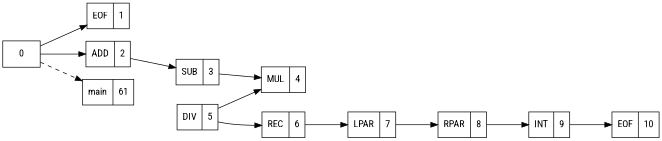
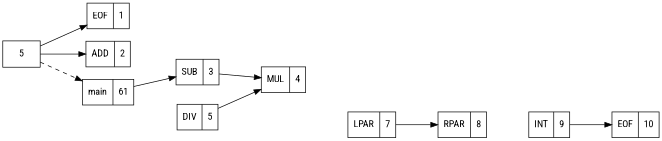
  digraph {
    fontname="Roboto Condensed"
    rankdir=LR
    node [fontname="Roboto Condensed" shape=record]
    edge [fontname="Roboto Condensed" style=solid]
-   n1 [label=0]
+   n1 [label=5]
    n2 [label="{EOF|1}"]
    n3 [label="{ADD|2}"]
    n4 [label="{main|61}"]
    n5 [label="{SUB|3}"]
    n6 [label="{MUL|4}"]
    n7 [label="{DIV|5}"]
-   n8 [label="{REC|6}"]
    n9 [label="{LPAR|7}"]
    n10 [label="{RPAR|8}"]
    n11 [label="{INT|9}"]
    n12 [label="{EOF|10}"]
    n1 -> n2 [label="        "]
    n1 -> n3 [label="        "]
    n1 -> n4 [label="        " style=dashed]
-   n3 -> n5 [label="        "]
+   n4 -> n5 [label="        "]
    n5 -> n6 [label="        "]
    n7 -> n6 [label="        "]
-   n7 -> n8 [label="        "]
-   n8 -> n9 [label="        "]
    n9 -> n10 [label="        "]
-   n10 -> n11 [label="        "]
    n11 -> n12 [label="        "]
  }
